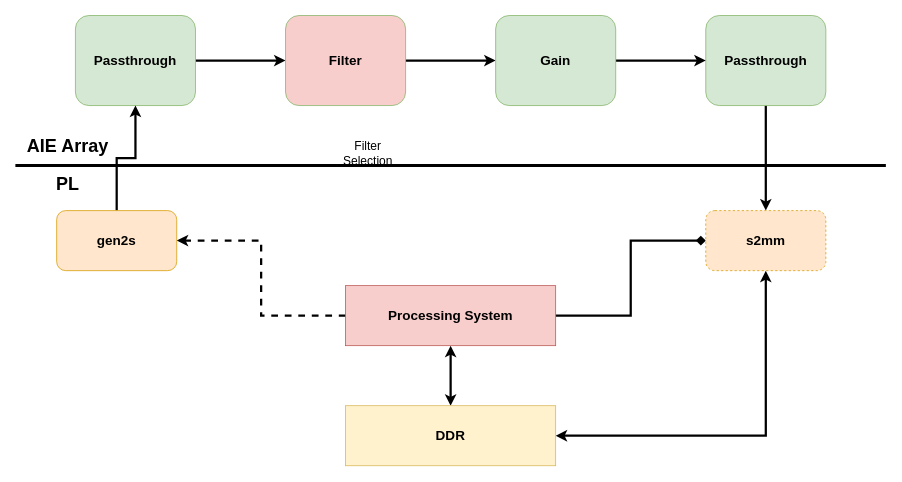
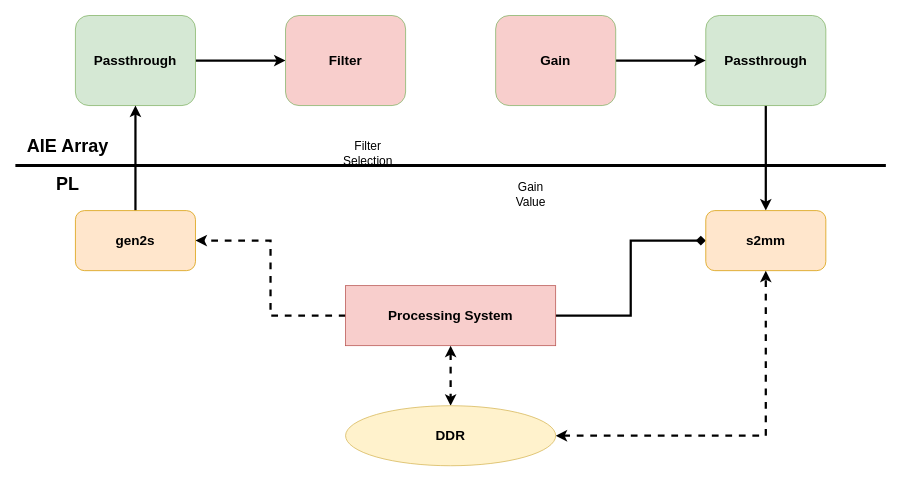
  <mxCell id="0" />
  <mxCell id="1" parent="0" />
  <mxCell id="2" style="edgeStyle=orthogonalEdgeStyle;rounded=0;orthogonalLoop=1;jettySize=auto;html=1;exitX=1;exitY=0.5;exitDx=0;exitDy=0;entryX=0;entryY=0.5;entryDx=0;entryDy=0;strokeWidth=3;" edge="1" parent="1" source="3" target="5"><mxGeometry relative="1" as="geometry" /></mxCell>
  <mxCell id="3" value="Passthrough" style="rounded=1;whiteSpace=wrap;html=1;fillColor=#d5e8d4;strokeColor=#82b366;fontSize=18;fontStyle=1" vertex="1" parent="1"><mxGeometry x="100" y="20" width="160" height="120" as="geometry" /></mxCell>
- <mxCell id="4" style="edgeStyle=orthogonalEdgeStyle;rounded=0;orthogonalLoop=1;jettySize=auto;html=1;exitX=1;exitY=0.5;exitDx=0;exitDy=0;entryX=0;entryY=0.5;entryDx=0;entryDy=0;strokeWidth=3;" edge="1" parent="1" source="5" target="9"><mxGeometry relative="1" as="geometry" /></mxCell>
  <mxCell id="5" value="Filter" style="rounded=1;whiteSpace=wrap;html=1;fillColor=#f8cecc;strokeColor=#82b366;fontSize=18;fontStyle=1;" vertex="1" parent="1"><mxGeometry x="380" y="20" width="160" height="120" as="geometry" /></mxCell>
  <mxCell id="6" style="edgeStyle=orthogonalEdgeStyle;rounded=0;orthogonalLoop=1;jettySize=auto;html=1;exitX=0.5;exitY=1;exitDx=0;exitDy=0;entryX=0.5;entryY=0;entryDx=0;entryDy=0;strokeWidth=3;" edge="1" parent="1" source="7" target="19"><mxGeometry relative="1" as="geometry" /></mxCell>
  <mxCell id="7" value="Passthrough" style="rounded=1;whiteSpace=wrap;html=1;fillColor=#d5e8d4;strokeColor=#82b366;fontSize=18;fontStyle=1" vertex="1" parent="1"><mxGeometry x="940" y="20" width="160" height="120" as="geometry" /></mxCell>
  <mxCell id="8" style="edgeStyle=orthogonalEdgeStyle;rounded=0;orthogonalLoop=1;jettySize=auto;html=1;exitX=1;exitY=0.5;exitDx=0;exitDy=0;entryX=0;entryY=0.5;entryDx=0;entryDy=0;strokeWidth=3;" edge="1" parent="1" source="9" target="7"><mxGeometry relative="1" as="geometry" /></mxCell>
- <mxCell id="9" value="Gain" style="rounded=1;whiteSpace=wrap;html=1;fillColor=#d5e8d4;strokeColor=#82b366;fontSize=18;fontStyle=1" vertex="1" parent="1"><mxGeometry x="660" y="20" width="160" height="120" as="geometry" /></mxCell>
+ <mxCell id="9" value="Gain" style="rounded=1;whiteSpace=wrap;html=1;fillColor=#f8cecc;strokeColor=#82b366;fontSize=18;fontStyle=1;" vertex="1" parent="1"><mxGeometry x="660" y="20" width="160" height="120" as="geometry" /></mxCell>
  <mxCell id="10" value="" style="endArrow=none;html=1;rounded=0;strokeWidth=4;" edge="1" parent="1"><mxGeometry width="50" height="50" relative="1" as="geometry"><mxPoint x="20" y="220" as="sourcePoint" /><mxPoint x="1180" y="220" as="targetPoint" /></mxGeometry></mxCell>
- <mxCell id="11" style="edgeStyle=orthogonalEdgeStyle;rounded=0;orthogonalLoop=1;jettySize=auto;html=1;exitX=0.5;exitY=1;exitDx=0;exitDy=0;entryX=0.5;entryY=0;entryDx=0;entryDy=0;startArrow=classic;startFill=1;strokeWidth=3;" edge="1" parent="1" source="14" target="21"><mxGeometry relative="1" as="geometry" /></mxCell>
+ <mxCell id="11" style="edgeStyle=orthogonalEdgeStyle;rounded=0;orthogonalLoop=1;jettySize=auto;html=1;exitX=0.5;exitY=1;exitDx=0;exitDy=0;entryX=0.5;entryY=0;entryDx=0;entryDy=0;startArrow=classic;startFill=1;strokeWidth=3;dashed=1;" edge="1" parent="1" source="14" target="21"><mxGeometry relative="1" as="geometry" /></mxCell>
  <mxCell id="12" style="edgeStyle=orthogonalEdgeStyle;rounded=0;orthogonalLoop=1;jettySize=auto;html=1;exitX=0;exitY=0.5;exitDx=0;exitDy=0;entryX=1;entryY=0.5;entryDx=0;entryDy=0;strokeWidth=3;dashed=1;" edge="1" parent="1" source="14" target="16"><mxGeometry relative="1" as="geometry" /></mxCell>
  <mxCell id="13" style="edgeStyle=orthogonalEdgeStyle;rounded=0;orthogonalLoop=1;jettySize=auto;html=1;exitX=1;exitY=0.5;exitDx=0;exitDy=0;entryX=0;entryY=0.5;entryDx=0;entryDy=0;strokeWidth=3;endArrow=diamond;" edge="1" parent="1" source="14" target="19"><mxGeometry relative="1" as="geometry" /></mxCell>
  <mxCell id="14" value="Processing System" style="rounded=0;whiteSpace=wrap;html=1;fillColor=#f8cecc;strokeColor=#b85450;fontSize=18;fontStyle=1" vertex="1" parent="1"><mxGeometry x="460" y="380" width="280" height="80" as="geometry" /></mxCell>
  <mxCell id="15" style="edgeStyle=orthogonalEdgeStyle;rounded=0;orthogonalLoop=1;jettySize=auto;html=1;exitX=0.5;exitY=0;exitDx=0;exitDy=0;entryX=0.5;entryY=1;entryDx=0;entryDy=0;strokeWidth=3;" edge="1" parent="1" source="16" target="3"><mxGeometry relative="1" as="geometry" /></mxCell>
- <mxCell id="16" value="gen2s" style="rounded=1;whiteSpace=wrap;html=1;fillColor=#ffe6cc;strokeColor=#d79b00;fontSize=18;fontStyle=1" vertex="1" parent="1"><mxGeometry x="75" y="280" width="160" height="80" as="geometry" /></mxCell>
+ <mxCell id="16" value="gen2s" style="rounded=1;whiteSpace=wrap;html=1;fillColor=#ffe6cc;strokeColor=#d79b00;fontSize=18;fontStyle=1" vertex="1" parent="1"><mxGeometry x="100" y="280" width="160" height="80" as="geometry" /></mxCell>
  <mxCell id="17" value="&lt;font style=&quot;font-size: 24px;&quot;&gt;&lt;b&gt;AIE Array&lt;/b&gt;&lt;/font&gt;" style="text;html=1;align=center;verticalAlign=middle;whiteSpace=wrap;rounded=0;" vertex="1" parent="1"><mxGeometry x="20" y="180" width="140" height="30" as="geometry" /></mxCell>
  <mxCell id="18" value="&lt;font style=&quot;font-size: 24px;&quot;&gt;&lt;b&gt;PL&lt;/b&gt;&lt;/font&gt;" style="text;html=1;align=center;verticalAlign=middle;whiteSpace=wrap;rounded=0;" vertex="1" parent="1"><mxGeometry x="20" y="230" width="140" height="30" as="geometry" /></mxCell>
- <mxCell id="19" value="s2mm" style="rounded=1;whiteSpace=wrap;html=1;fillColor=#ffe6cc;strokeColor=#d79b00;fontSize=18;fontStyle=1;dashed=1;" vertex="1" parent="1"><mxGeometry x="940" y="280" width="160" height="80" as="geometry" /></mxCell>
- <mxCell id="20" style="edgeStyle=orthogonalEdgeStyle;rounded=0;orthogonalLoop=1;jettySize=auto;html=1;exitX=1;exitY=0.5;exitDx=0;exitDy=0;entryX=0.5;entryY=1;entryDx=0;entryDy=0;startArrow=classic;startFill=1;strokeWidth=3;" edge="1" parent="1" source="21" target="19"><mxGeometry relative="1" as="geometry" /></mxCell>
- <mxCell id="21" value="DDR" style="rounded=0;whiteSpace=wrap;html=1;fillColor=#fff2cc;strokeColor=#d6b656;fontSize=18;fontStyle=1" vertex="1" parent="1"><mxGeometry x="460" y="540" width="280" height="80" as="geometry" /></mxCell>
+ <mxCell id="19" value="s2mm" style="rounded=1;whiteSpace=wrap;html=1;fillColor=#ffe6cc;strokeColor=#d79b00;fontSize=18;fontStyle=1" vertex="1" parent="1"><mxGeometry x="940" y="280" width="160" height="80" as="geometry" /></mxCell>
+ <mxCell id="20" style="edgeStyle=orthogonalEdgeStyle;rounded=0;orthogonalLoop=1;jettySize=auto;html=1;exitX=1;exitY=0.5;exitDx=0;exitDy=0;entryX=0.5;entryY=1;entryDx=0;entryDy=0;startArrow=classic;startFill=1;strokeWidth=3;dashed=1;" edge="1" parent="1" source="21" target="19"><mxGeometry relative="1" as="geometry" /></mxCell>
+ <mxCell id="21" value="DDR" style="ellipse;whiteSpace=wrap;html=1;fillColor=#fff2cc;strokeColor=#d6b656;fontSize=18;fontStyle=1;" vertex="1" parent="1"><mxGeometry x="460" y="540" width="280" height="80" as="geometry" /></mxCell>
  <mxCell id="22" value="Filter&lt;br style=&quot;font-size: 16px;&quot;&gt;Selection" style="text;html=1;align=center;verticalAlign=middle;whiteSpace=wrap;rounded=0;fontSize=16;" vertex="1" parent="1"><mxGeometry x="460" y="189" width="60" height="30" as="geometry" /></mxCell>
+ <mxCell id="23" value="Gain Value" style="text;html=1;align=center;verticalAlign=middle;whiteSpace=wrap;rounded=0;fontSize=16;" vertex="1" parent="1"><mxGeometry x="677" y="244" width="60" height="30" as="geometry" /></mxCell>
